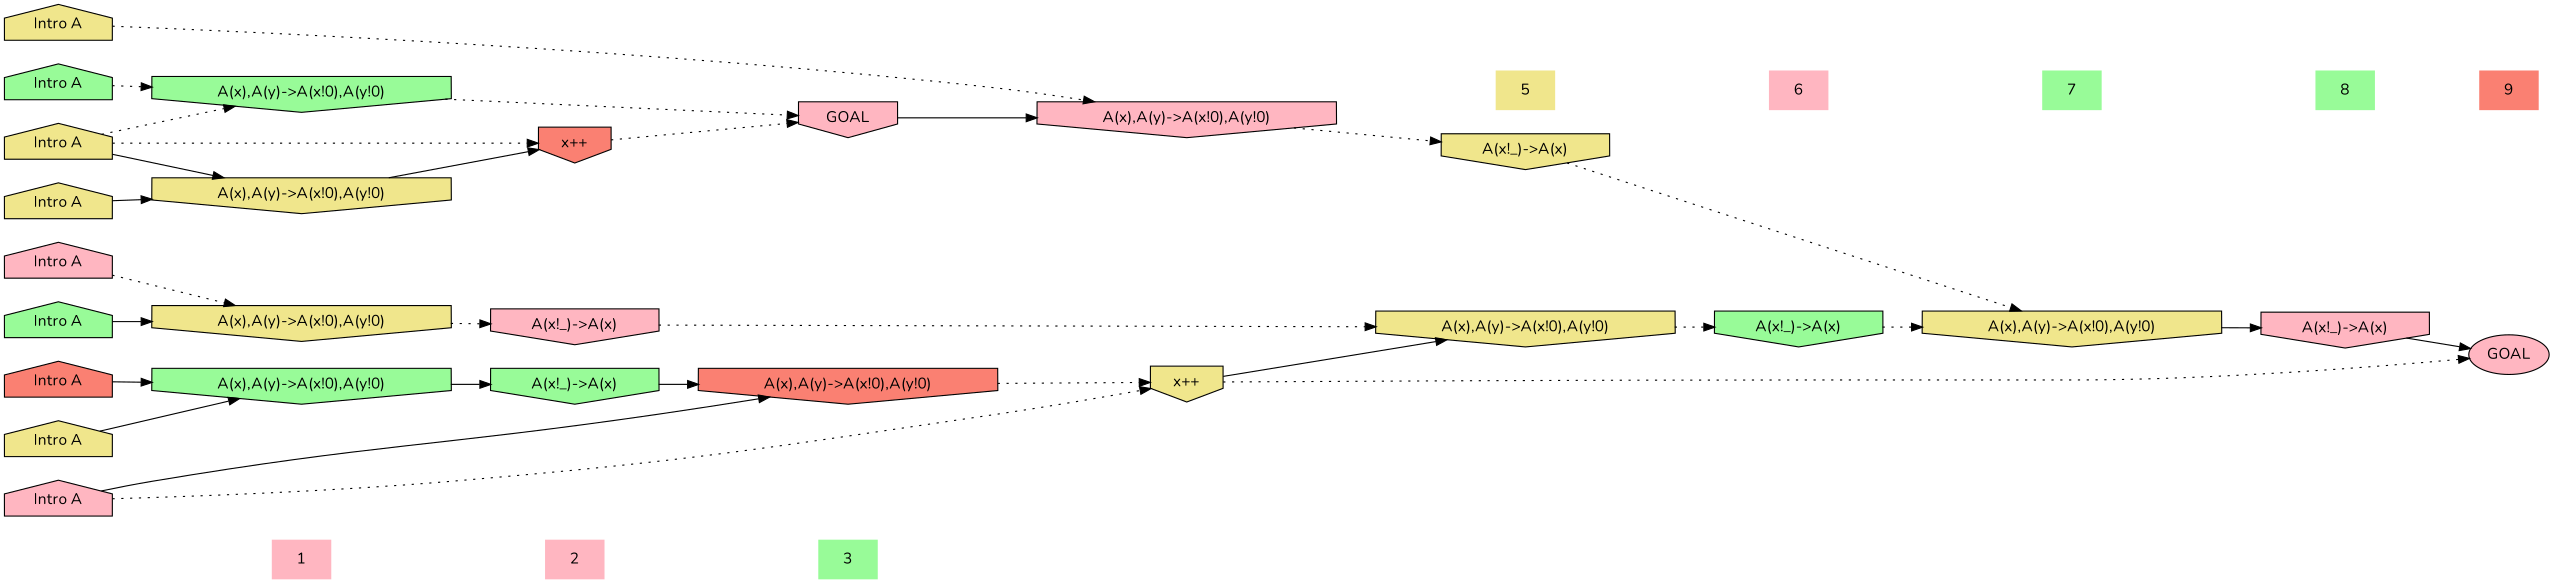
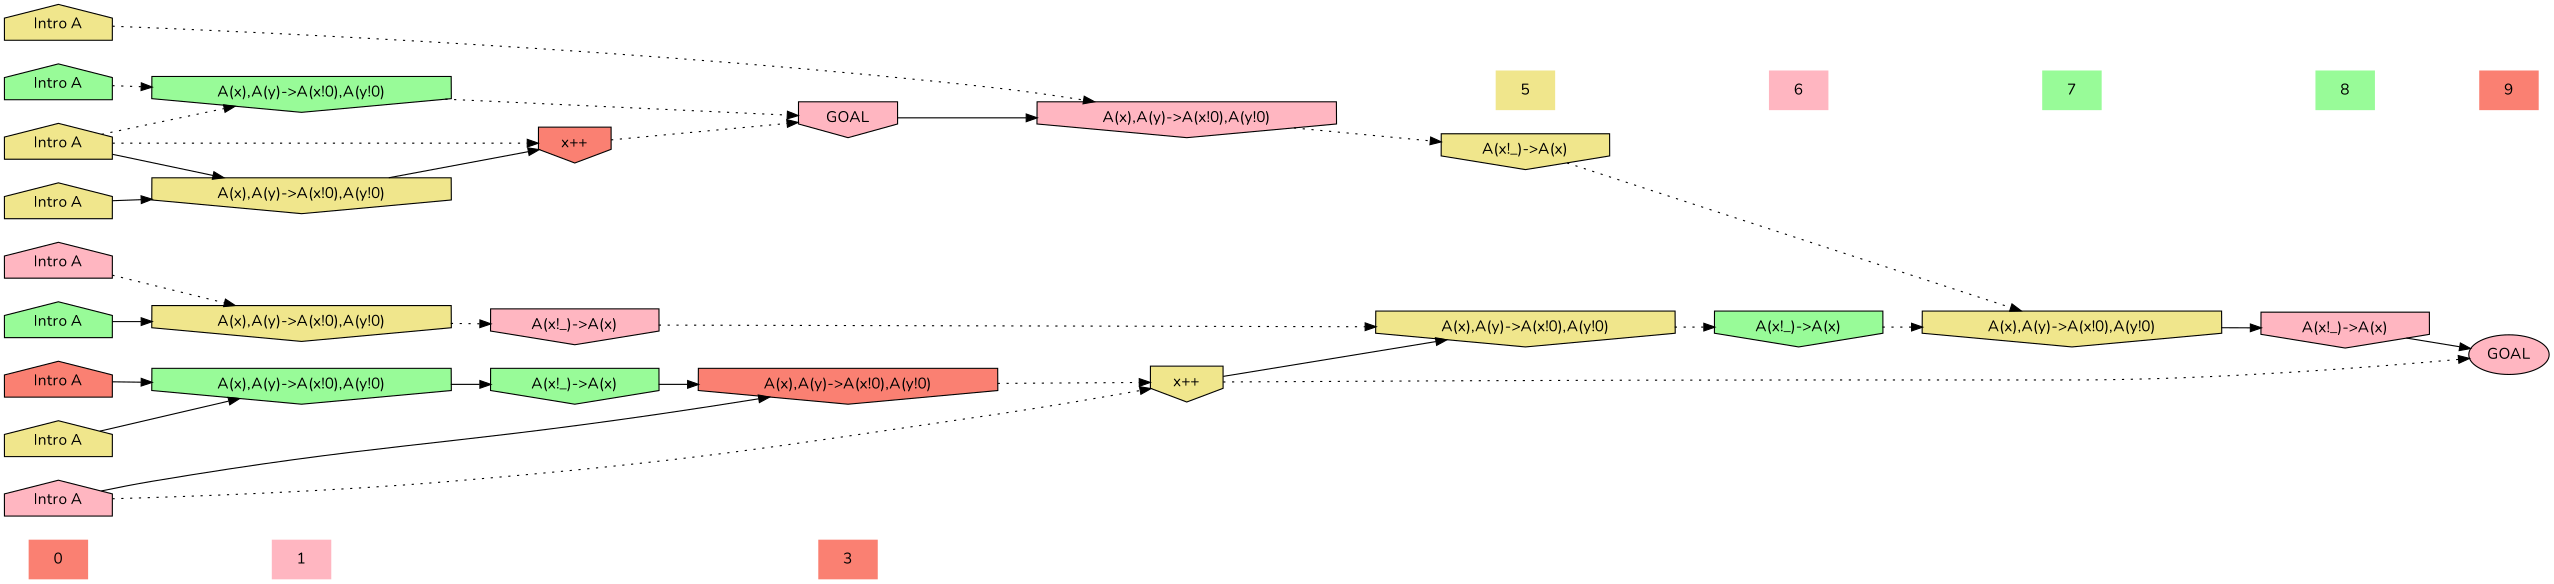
  digraph {
    fontname=Nunito
    rankdir=LR
    ranksep=.5
    node [fillcolor=khaki fontname=Nunito shape=invhouse style=filled]
    edge [fontname=Nunito style=dotted]
+   0 [fillcolor=salmon shape=plaintext]
    n2 [fillcolor=palegreen label="Intro A" shape=house]
    n3 [fillcolor=lightpink label="Intro A" shape=house]
    n4 [label="Intro A" shape=house]
    n5 [label="Intro A" shape=house]
    n6 [fillcolor=salmon label="Intro A" shape=house]
    n7 [label="Intro A" shape=house]
    n8 [fillcolor=palegreen label="Intro A" shape=house]
    n9 [fillcolor=lightpink label="Intro A" shape=house]
    n10 [label="Intro A" shape=house]
    1 [fillcolor=lightpink shape=plaintext]
    n12 [label="A(x),A(y)->A(x!0),A(y!0)"]
    n13 [fillcolor=palegreen label="A(x),A(y)->A(x!0),A(y!0)"]
    n14 [label="A(x),A(y)->A(x!0),A(y!0)"]
    n15 [fillcolor=palegreen label="A(x),A(y)->A(x!0),A(y!0)"]
-   2 [fillcolor=lightpink shape=plaintext]
    n17 [fillcolor=palegreen label="A(x!_)->A(x)"]
    n18 [fillcolor=lightpink label="A(x!_)->A(x)"]
    n19 [fillcolor=salmon label="x++"]
-   3 [fillcolor=palegreen shape=plaintext]
+   3 [fillcolor=salmon shape=plaintext]
    n21 [fillcolor=salmon label="A(x),A(y)->A(x!0),A(y!0)"]
    n22 [fillcolor=lightpink label=GOAL]
    n23 [label="x++"]
    n24 [fillcolor=lightpink label="A(x),A(y)->A(x!0),A(y!0)"]
    5 [shape=plaintext]
    n26 [label="A(x),A(y)->A(x!0),A(y!0)"]
    n27 [label="A(x!_)->A(x)"]
    6 [fillcolor=lightpink shape=plaintext]
    n29 [fillcolor=palegreen label="A(x!_)->A(x)"]
    7 [fillcolor=palegreen shape=plaintext]
    n31 [label="A(x),A(y)->A(x!0),A(y!0)"]
    8 [fillcolor=palegreen shape=plaintext]
    n33 [fillcolor=lightpink label="A(x!_)->A(x)"]
    9 [fillcolor=salmon shape=plaintext]
    n35 [fillcolor=lightpink label=GOAL shape=""]
    subgraph sub_1 {
      rank=same
+     0
      n2
      n3
      n4
      n5
      n6
      n7
      n8
      n9
      n10
    }
    subgraph sub_2 {
      rank=same
      1
      n12
      n13
      n14
      n15
    }
    subgraph sub_3 {
      rank=same
-     2
      n17
      n18
      n19
    }
    subgraph sub_4 {
      rank=same
      3
      n21
      n22
    }
    subgraph sub_5 {
      rank=same
      n23
      n24
    }
    subgraph sub_6 {
      rank=same
      5
      n26
      n27
    }
    subgraph sub_7 {
      rank=same
      6
      n29
    }
    subgraph sub_8 {
      rank=same
      7
      n31
    }
    subgraph sub_9 {
      rank=same
      8
      n33
    }
    subgraph sub_10 {
      rank=same
      9
      n35
    }
+   0 -> 1 [style=invis]
    n2 -> n15
    n3 -> n21 [style=solid]
    n3 -> n23
    n4 -> n12 [style=solid]
    n5 -> n13 [style=solid]
    n6 -> n13 [style=solid]
    n7 -> n12 [style=solid]
    n7 -> n15
    n7 -> n19
    n8 -> n14 [style=solid]
    n9 -> n14
    n10 -> n24
-   1 -> 2 [style=invis]
    n12 -> n19 [style=solid]
    n13 -> n17 [style=solid]
    n14 -> n18
    n15 -> n22
-   2 -> 3 [style=invis]
    n17 -> n21 [style=solid]
    n18 -> n26
    n19 -> n22
    n21 -> n23
    n22 -> n24 [style=solid]
    n23 -> n26 [style=solid]
    n23 -> n35
    n24 -> n27
    5 -> 6 [style=invis]
    n26 -> n29
    n27 -> n31
    6 -> 7 [style=invis]
    n29 -> n31
    7 -> 8 [style=invis]
    n31 -> n33 [style=solid]
    8 -> 9 [style=invis]
    n33 -> n35 [style=solid]
  }
